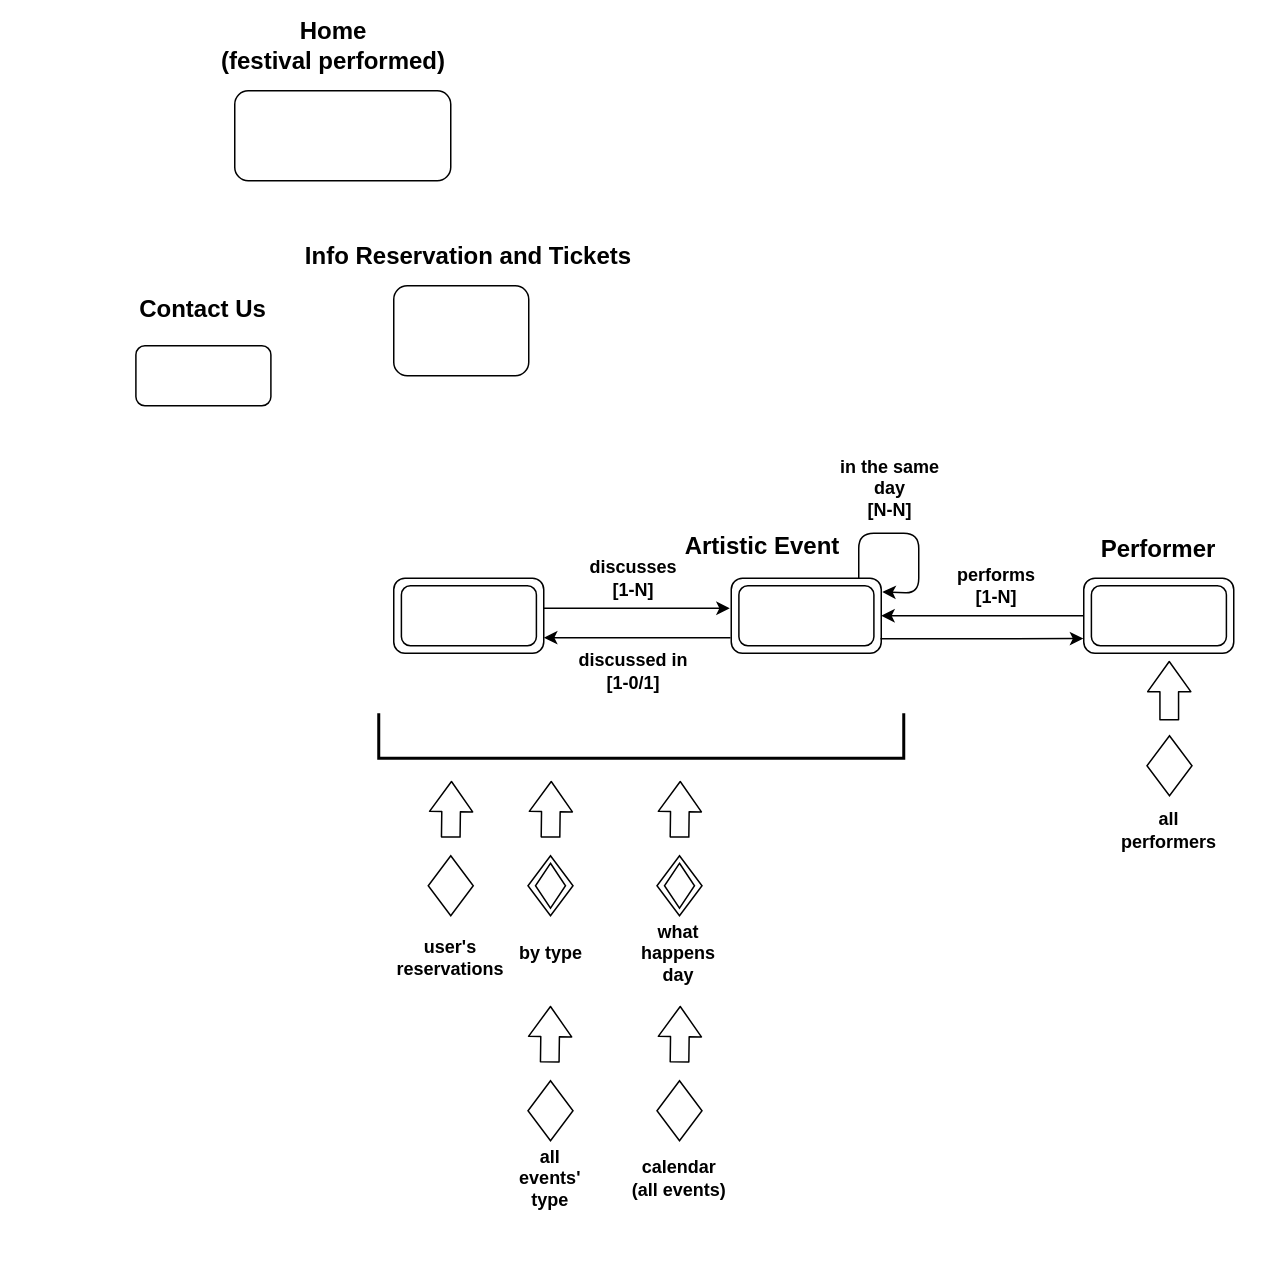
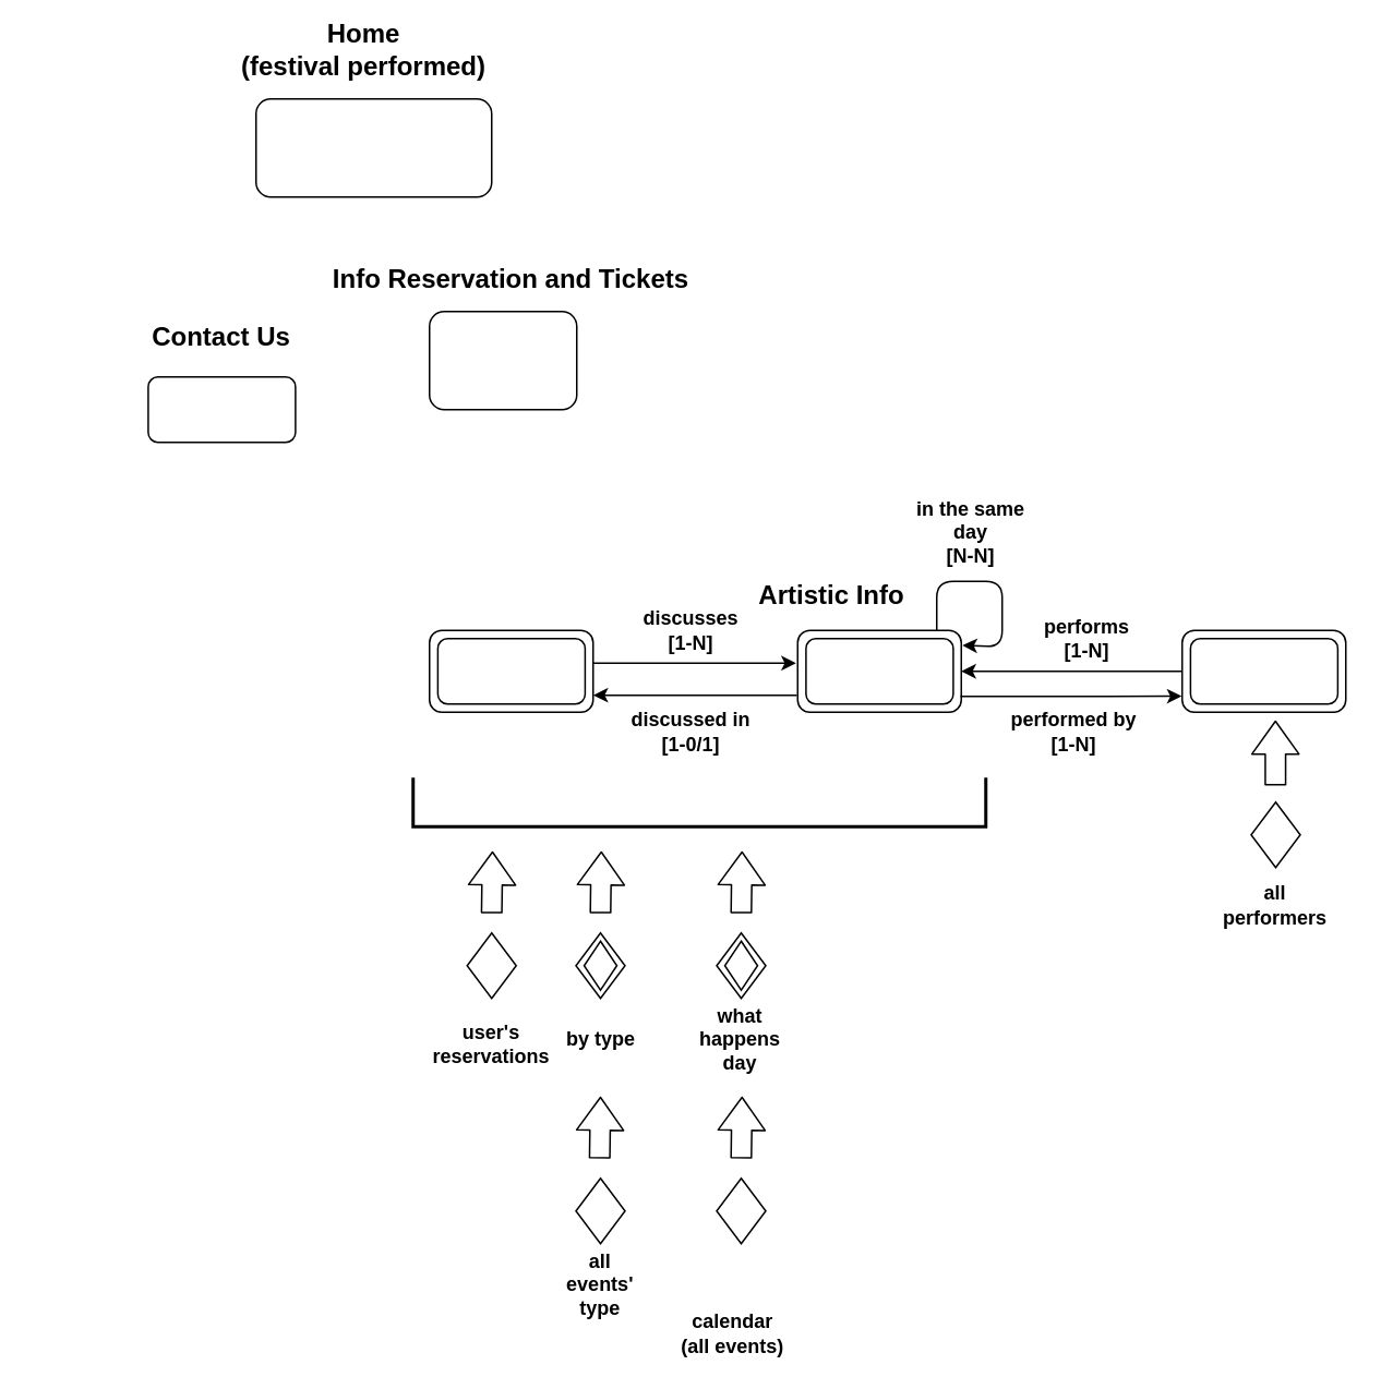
  <mxCell id="0" />
  <mxCell id="1" parent="0" />
  <mxCell id="2" value="" style="rounded=1;whiteSpace=wrap;html=1;comic=0;strokeColor=#000000;" parent="1" vertex="1"><mxGeometry x="722" y="385" width="100" height="50" as="geometry" /></mxCell>
  <mxCell id="3" value="" style="rounded=1;whiteSpace=wrap;html=1;comic=0;strokeColor=#000000;" parent="1" vertex="1"><mxGeometry x="90.103" y="230" width="90" height="40" as="geometry" /></mxCell>
  <mxCell id="4" value="&lt;b&gt;&lt;font style=&quot;font-size: 12px&quot;&gt;&lt;br&gt;&lt;/font&gt;&lt;/b&gt;" style="rounded=1;whiteSpace=wrap;html=1;comic=0;strokeColor=#000000;" parent="1" vertex="1"><mxGeometry x="262" y="190" width="90" height="60" as="geometry" /></mxCell>
  <mxCell id="5" value="" style="rounded=1;whiteSpace=wrap;html=1;comic=0;strokeColor=#000000;" parent="1" vertex="1"><mxGeometry x="727.103" y="390" width="90" height="40" as="geometry" /></mxCell>
  <mxCell id="6" value="" style="rounded=1;whiteSpace=wrap;html=1;comic=0;strokeColor=#000000;" parent="1" vertex="1"><mxGeometry x="487" y="385" width="100" height="50" as="geometry" /></mxCell>
  <mxCell id="7" value="&lt;b&gt;&lt;font style=&quot;font-size: 12px&quot;&gt;&lt;br&gt;&lt;/font&gt;&lt;/b&gt;" style="rounded=1;whiteSpace=wrap;html=1;comic=0;strokeColor=#000000;" parent="1" vertex="1"><mxGeometry x="492.103" y="390" width="90" height="40" as="geometry" /></mxCell>
  <mxCell id="8" value="" style="rounded=1;whiteSpace=wrap;html=1;comic=0;strokeColor=#000000;" parent="1" vertex="1"><mxGeometry x="262" y="385" width="100" height="50" as="geometry" /></mxCell>
  <mxCell id="9" value="" style="rounded=1;whiteSpace=wrap;html=1;comic=0;strokeColor=#000000;" parent="1" vertex="1"><mxGeometry x="267.103" y="390" width="90" height="40" as="geometry" /></mxCell>
  <mxCell id="10" value="" style="endArrow=classic;html=1;exitX=0;exitY=0.5;exitDx=0;exitDy=0;entryX=1;entryY=0.5;entryDx=0;entryDy=0;" parent="1" source="2" target="6" edge="1"><mxGeometry width="50" height="50" relative="1" as="geometry"><mxPoint x="512" y="265" as="sourcePoint" /><mxPoint x="582" y="395" as="targetPoint" /></mxGeometry></mxCell>
  <mxCell id="11" value="" style="endArrow=classic;html=1;entryX=-0.003;entryY=0.804;entryDx=0;entryDy=0;exitX=0.995;exitY=0.807;exitDx=0;exitDy=0;exitPerimeter=0;entryPerimeter=0;" parent="1" source="6" target="2" edge="1"><mxGeometry width="50" height="50" relative="1" as="geometry"><mxPoint x="592" y="418" as="sourcePoint" /><mxPoint x="522" y="275" as="targetPoint" /></mxGeometry></mxCell>
+ <mxCell id="12" value="&lt;b&gt;performed by&lt;br&gt;[1-N]&lt;br&gt;&lt;/b&gt;" style="text;html=1;strokeColor=none;fillColor=none;align=center;verticalAlign=middle;whiteSpace=wrap;rounded=0;" parent="1" vertex="1"><mxGeometry x="616" y="427.5" width="80" height="38" as="geometry" /></mxCell>
  <mxCell id="13" value="&lt;b&gt;performs&lt;br&gt;[1-N]&lt;br&gt;&lt;/b&gt;" style="text;html=1;strokeColor=none;fillColor=none;align=center;verticalAlign=middle;whiteSpace=wrap;rounded=0;" parent="1" vertex="1"><mxGeometry x="632" y="365" width="64" height="50" as="geometry" /></mxCell>
  <mxCell id="14" value="" style="endArrow=classic;html=1;entryX=1.007;entryY=0.182;entryDx=0;entryDy=0;entryPerimeter=0;" parent="1" target="6" edge="1"><mxGeometry width="50" height="50" relative="1" as="geometry"><mxPoint x="572" y="385" as="sourcePoint" /><mxPoint x="592" y="395" as="targetPoint" /><Array as="points"><mxPoint x="572" y="355" /><mxPoint x="612" y="355" /><mxPoint x="612" y="395" /></Array></mxGeometry></mxCell>
  <mxCell id="15" value="&lt;b&gt;in the same day&lt;br&gt;[N-N]&lt;br&gt;&lt;/b&gt;" style="text;html=1;strokeColor=none;fillColor=none;align=center;verticalAlign=middle;whiteSpace=wrap;rounded=0;" parent="1" vertex="1"><mxGeometry x="558" y="297.5" width="70" height="55" as="geometry" /></mxCell>
  <mxCell id="16" value="" style="endArrow=classic;html=1;" parent="1" edge="1"><mxGeometry width="50" height="50" relative="1" as="geometry"><mxPoint x="362" y="405" as="sourcePoint" /><mxPoint x="486" y="405" as="targetPoint" /></mxGeometry></mxCell>
  <mxCell id="17" value="" style="endArrow=classic;html=1;entryX=1.001;entryY=0.792;entryDx=0;entryDy=0;exitX=-0.005;exitY=0.792;exitDx=0;exitDy=0;entryPerimeter=0;exitPerimeter=0;" parent="1" source="6" target="8" edge="1"><mxGeometry width="50" height="50" relative="1" as="geometry"><mxPoint x="322" y="465" as="sourcePoint" /><mxPoint x="302" y="435" as="targetPoint" /></mxGeometry></mxCell>
  <mxCell id="18" value="&lt;b&gt;discusses&lt;br&gt;[1-N]&lt;br&gt;&lt;/b&gt;" style="text;html=1;strokeColor=none;fillColor=none;align=center;verticalAlign=middle;whiteSpace=wrap;rounded=0;" parent="1" vertex="1"><mxGeometry x="382" y="362.5" width="80" height="45" as="geometry" /></mxCell>
  <mxCell id="19" value="&lt;b&gt;discussed in&lt;br&gt;[1-0/1]&lt;br&gt;&lt;/b&gt;" style="text;html=1;strokeColor=none;fillColor=none;align=center;verticalAlign=middle;whiteSpace=wrap;rounded=0;" parent="1" vertex="1"><mxGeometry x="382" y="424" width="80" height="45" as="geometry" /></mxCell>
  <mxCell id="20" value="" style="strokeWidth=2;html=1;shape=mxgraph.flowchart.annotation_1;align=left;pointerEvents=1;rotation=-90;" parent="1" vertex="1"><mxGeometry x="412" y="315" width="30" height="350" as="geometry" /></mxCell>
  <mxCell id="21" value="" style="shape=flexArrow;endArrow=classic;html=1;width=12.414;endSize=6.366;endWidth=15.343;" parent="1" edge="1"><mxGeometry width="50" height="50" relative="1" as="geometry"><mxPoint x="779" y="479.781" as="sourcePoint" /><mxPoint x="779" y="440" as="targetPoint" /><Array as="points" /></mxGeometry></mxCell>
  <mxCell id="22" value="" style="rhombus;html=1;align=center;whiteSpace=wrap;comic=0;strokeWidth=1;fontFamily=Comic Sans MS;fontStyle=1;" parent="1" vertex="1"><mxGeometry x="764.164" y="490" width="30" height="40" as="geometry" /></mxCell>
  <mxCell id="23" value="&lt;b&gt;all performers&lt;br&gt;&lt;/b&gt;" style="text;html=1;strokeColor=none;fillColor=none;align=center;verticalAlign=middle;whiteSpace=wrap;rounded=0;" parent="1" vertex="1"><mxGeometry x="744" y="530" width="70" height="45" as="geometry" /></mxCell>
  <mxCell id="24" value="" style="rhombus;html=1;align=center;whiteSpace=wrap;comic=0;strokeWidth=1;fontFamily=Comic Sans MS;fontStyle=1;" parent="1" vertex="1"><mxGeometry x="351.5" y="569.985" width="30" height="40" as="geometry" /></mxCell>
  <mxCell id="25" value="" style="rhombus;html=1;align=center;whiteSpace=wrap;comic=0;strokeWidth=1;fontFamily=Comic Sans MS;fontStyle=1;" parent="1" vertex="1"><mxGeometry x="356.5" y="574.985" width="20" height="30" as="geometry" /></mxCell>
  <mxCell id="26" value="" style="shape=flexArrow;endArrow=classic;html=1;width=12.414;endSize=6.366;endWidth=15.343;" parent="1" edge="1"><mxGeometry width="50" height="50" relative="1" as="geometry"><mxPoint x="366.5" y="558" as="sourcePoint" /><mxPoint x="367" y="520" as="targetPoint" /><Array as="points" /></mxGeometry></mxCell>
  <mxCell id="27" value="&lt;b&gt;by type&lt;br&gt;&lt;/b&gt;" style="text;html=1;strokeColor=none;fillColor=none;align=center;verticalAlign=middle;whiteSpace=wrap;rounded=0;" parent="1" vertex="1"><mxGeometry x="331.5" y="625" width="70" height="20" as="geometry" /></mxCell>
  <mxCell id="28" value="" style="rhombus;html=1;align=center;whiteSpace=wrap;comic=0;strokeWidth=1;fontFamily=Comic Sans MS;fontStyle=1;" parent="1" vertex="1"><mxGeometry x="437.5" y="569.985" width="30" height="40" as="geometry" /></mxCell>
  <mxCell id="29" value="" style="rhombus;html=1;align=center;whiteSpace=wrap;comic=0;strokeWidth=1;fontFamily=Comic Sans MS;fontStyle=1;" parent="1" vertex="1"><mxGeometry x="442.5" y="574.985" width="20" height="30" as="geometry" /></mxCell>
  <mxCell id="30" value="" style="shape=flexArrow;endArrow=classic;html=1;width=12.414;endSize=6.366;endWidth=15.343;" parent="1" edge="1"><mxGeometry width="50" height="50" relative="1" as="geometry"><mxPoint x="452.5" y="558" as="sourcePoint" /><mxPoint x="453" y="520" as="targetPoint" /><Array as="points" /></mxGeometry></mxCell>
  <mxCell id="31" value="&lt;b&gt;what happens day&lt;br&gt;&lt;/b&gt;" style="text;html=1;strokeColor=none;fillColor=none;align=center;verticalAlign=middle;whiteSpace=wrap;rounded=0;" parent="1" vertex="1"><mxGeometry x="417" y="610" width="70" height="50" as="geometry" /></mxCell>
  <mxCell id="32" value="" style="rhombus;html=1;align=center;whiteSpace=wrap;comic=0;strokeWidth=1;fontFamily=Comic Sans MS;fontStyle=1;" parent="1" vertex="1"><mxGeometry x="351.5" y="720" width="30" height="40" as="geometry" /></mxCell>
  <mxCell id="33" value="" style="rhombus;html=1;align=center;whiteSpace=wrap;comic=0;strokeWidth=1;fontFamily=Comic Sans MS;fontStyle=1;" parent="1" vertex="1"><mxGeometry x="437.5" y="720" width="30" height="40" as="geometry" /></mxCell>
  <mxCell id="34" value="" style="shape=flexArrow;endArrow=classic;html=1;width=12.414;endSize=6.366;endWidth=15.343;" parent="1" edge="1"><mxGeometry width="50" height="50" relative="1" as="geometry"><mxPoint x="366" y="707.978" as="sourcePoint" /><mxPoint x="366.5" y="669.978" as="targetPoint" /><Array as="points" /></mxGeometry></mxCell>
  <mxCell id="35" value="" style="shape=flexArrow;endArrow=classic;html=1;width=12.414;endSize=6.366;endWidth=15.343;" parent="1" edge="1"><mxGeometry width="50" height="50" relative="1" as="geometry"><mxPoint x="452.5" y="707.978" as="sourcePoint" /><mxPoint x="453" y="669.978" as="targetPoint" /><Array as="points" /></mxGeometry></mxCell>
  <mxCell id="36" value="&lt;b&gt;all events'&lt;br&gt;type&lt;br&gt;&lt;/b&gt;" style="text;html=1;strokeColor=none;fillColor=none;align=center;verticalAlign=middle;whiteSpace=wrap;rounded=0;" parent="1" vertex="1"><mxGeometry x="339" y="750" width="55" height="70" as="geometry" /></mxCell>
- <mxCell id="37" value="&lt;b&gt;calendar&lt;br&gt;(all events)&lt;br&gt;&lt;/b&gt;" style="text;html=1;strokeColor=none;fillColor=none;align=center;verticalAlign=middle;whiteSpace=wrap;rounded=0;" parent="1" vertex="1"><mxGeometry x="420" y="765" width="65" height="40" as="geometry" /></mxCell>
+ <mxCell id="37" value="&lt;b&gt;calendar&lt;br&gt;(all events)&lt;br&gt;&lt;/b&gt;" style="text;html=1;strokeColor=none;fillColor=none;align=center;verticalAlign=middle;whiteSpace=wrap;rounded=0;" parent="1" vertex="1"><mxGeometry x="415" y="795" width="65" height="40" as="geometry" /></mxCell>
  <mxCell id="38" value="&lt;b&gt;&lt;br&gt;&lt;/b&gt;" style="rounded=1;whiteSpace=wrap;html=1;comic=0;strokeColor=#000000;" parent="1" vertex="1"><mxGeometry x="156" y="60" width="144" height="60" as="geometry" /></mxCell>
- <mxCell id="39" value="&lt;b&gt;&lt;font style=&quot;font-size: 16px&quot;&gt;Artistic Event&lt;/font&gt;&lt;/b&gt;" style="text;html=1;strokeColor=none;fillColor=none;align=center;verticalAlign=middle;whiteSpace=wrap;rounded=0;" vertex="1" parent="1"><mxGeometry x="452.5" y="352.5" width="110" height="20" as="geometry" /></mxCell>
- <mxCell id="40" value="&lt;b&gt;&lt;font style=&quot;font-size: 16px&quot;&gt;Performer&lt;/font&gt;&lt;/b&gt;" style="text;html=1;strokeColor=none;fillColor=none;align=center;verticalAlign=middle;whiteSpace=wrap;rounded=0;" vertex="1" parent="1"><mxGeometry x="737" y="355" width="70" height="20" as="geometry" /></mxCell>
+ <mxCell id="39" value="&lt;b&gt;&lt;font style=&quot;font-size: 16px&quot;&gt;Artistic Info&lt;/font&gt;&lt;/b&gt;" style="text;html=1;strokeColor=none;fillColor=none;align=center;verticalAlign=middle;whiteSpace=wrap;rounded=0;" vertex="1" parent="1"><mxGeometry x="452.5" y="352.5" width="110" height="20" as="geometry" /></mxCell>
  <mxCell id="41" value="&lt;b&gt;&lt;font style=&quot;font-size: 16px&quot;&gt;Home&lt;br&gt;(festival performed)&lt;br&gt;&lt;/font&gt;&lt;/b&gt;" style="text;html=1;strokeColor=none;fillColor=none;align=center;verticalAlign=middle;whiteSpace=wrap;rounded=0;" vertex="1" parent="1"><mxGeometry x="132" y="20" width="180" height="20" as="geometry" /></mxCell>
  <mxCell id="42" value="&lt;b&gt;&lt;font style=&quot;font-size: 16px&quot;&gt;Info Reservation and Tickets&lt;br&gt;&lt;/font&gt;&lt;/b&gt;" style="text;html=1;strokeColor=none;fillColor=none;align=center;verticalAlign=middle;whiteSpace=wrap;rounded=0;" vertex="1" parent="1"><mxGeometry x="197" y="160" width="230" height="20" as="geometry" /></mxCell>
  <mxCell id="43" value="" style="shape=flexArrow;endArrow=classic;html=1;width=12.414;endSize=6.366;endWidth=15.343;" edge="1" parent="1"><mxGeometry width="50" height="50" relative="1" as="geometry"><mxPoint x="300" y="558" as="sourcePoint" /><mxPoint x="300.5" y="520" as="targetPoint" /><Array as="points" /></mxGeometry></mxCell>
  <mxCell id="44" value="" style="rhombus;html=1;align=center;whiteSpace=wrap;comic=0;strokeWidth=1;fontFamily=Comic Sans MS;fontStyle=1;" vertex="1" parent="1"><mxGeometry x="285" y="570.035" width="30" height="40" as="geometry" /></mxCell>
  <mxCell id="45" value="&lt;b&gt;user's&lt;br&gt;reservations&lt;br&gt;&lt;/b&gt;" style="text;html=1;strokeColor=none;fillColor=none;align=center;verticalAlign=middle;whiteSpace=wrap;rounded=0;" vertex="1" parent="1"><mxGeometry x="266" y="600" width="68" height="75" as="geometry" /></mxCell>
  <mxCell id="46" value="&lt;b&gt;&lt;font style=&quot;font-size: 16px&quot;&gt;Contact Us&lt;br&gt;&lt;/font&gt;&lt;/b&gt;" style="text;html=1;strokeColor=none;fillColor=none;align=center;verticalAlign=middle;whiteSpace=wrap;rounded=0;" vertex="1" parent="1"><mxGeometry x="20" y="195" width="230" height="20" as="geometry" /></mxCell>
